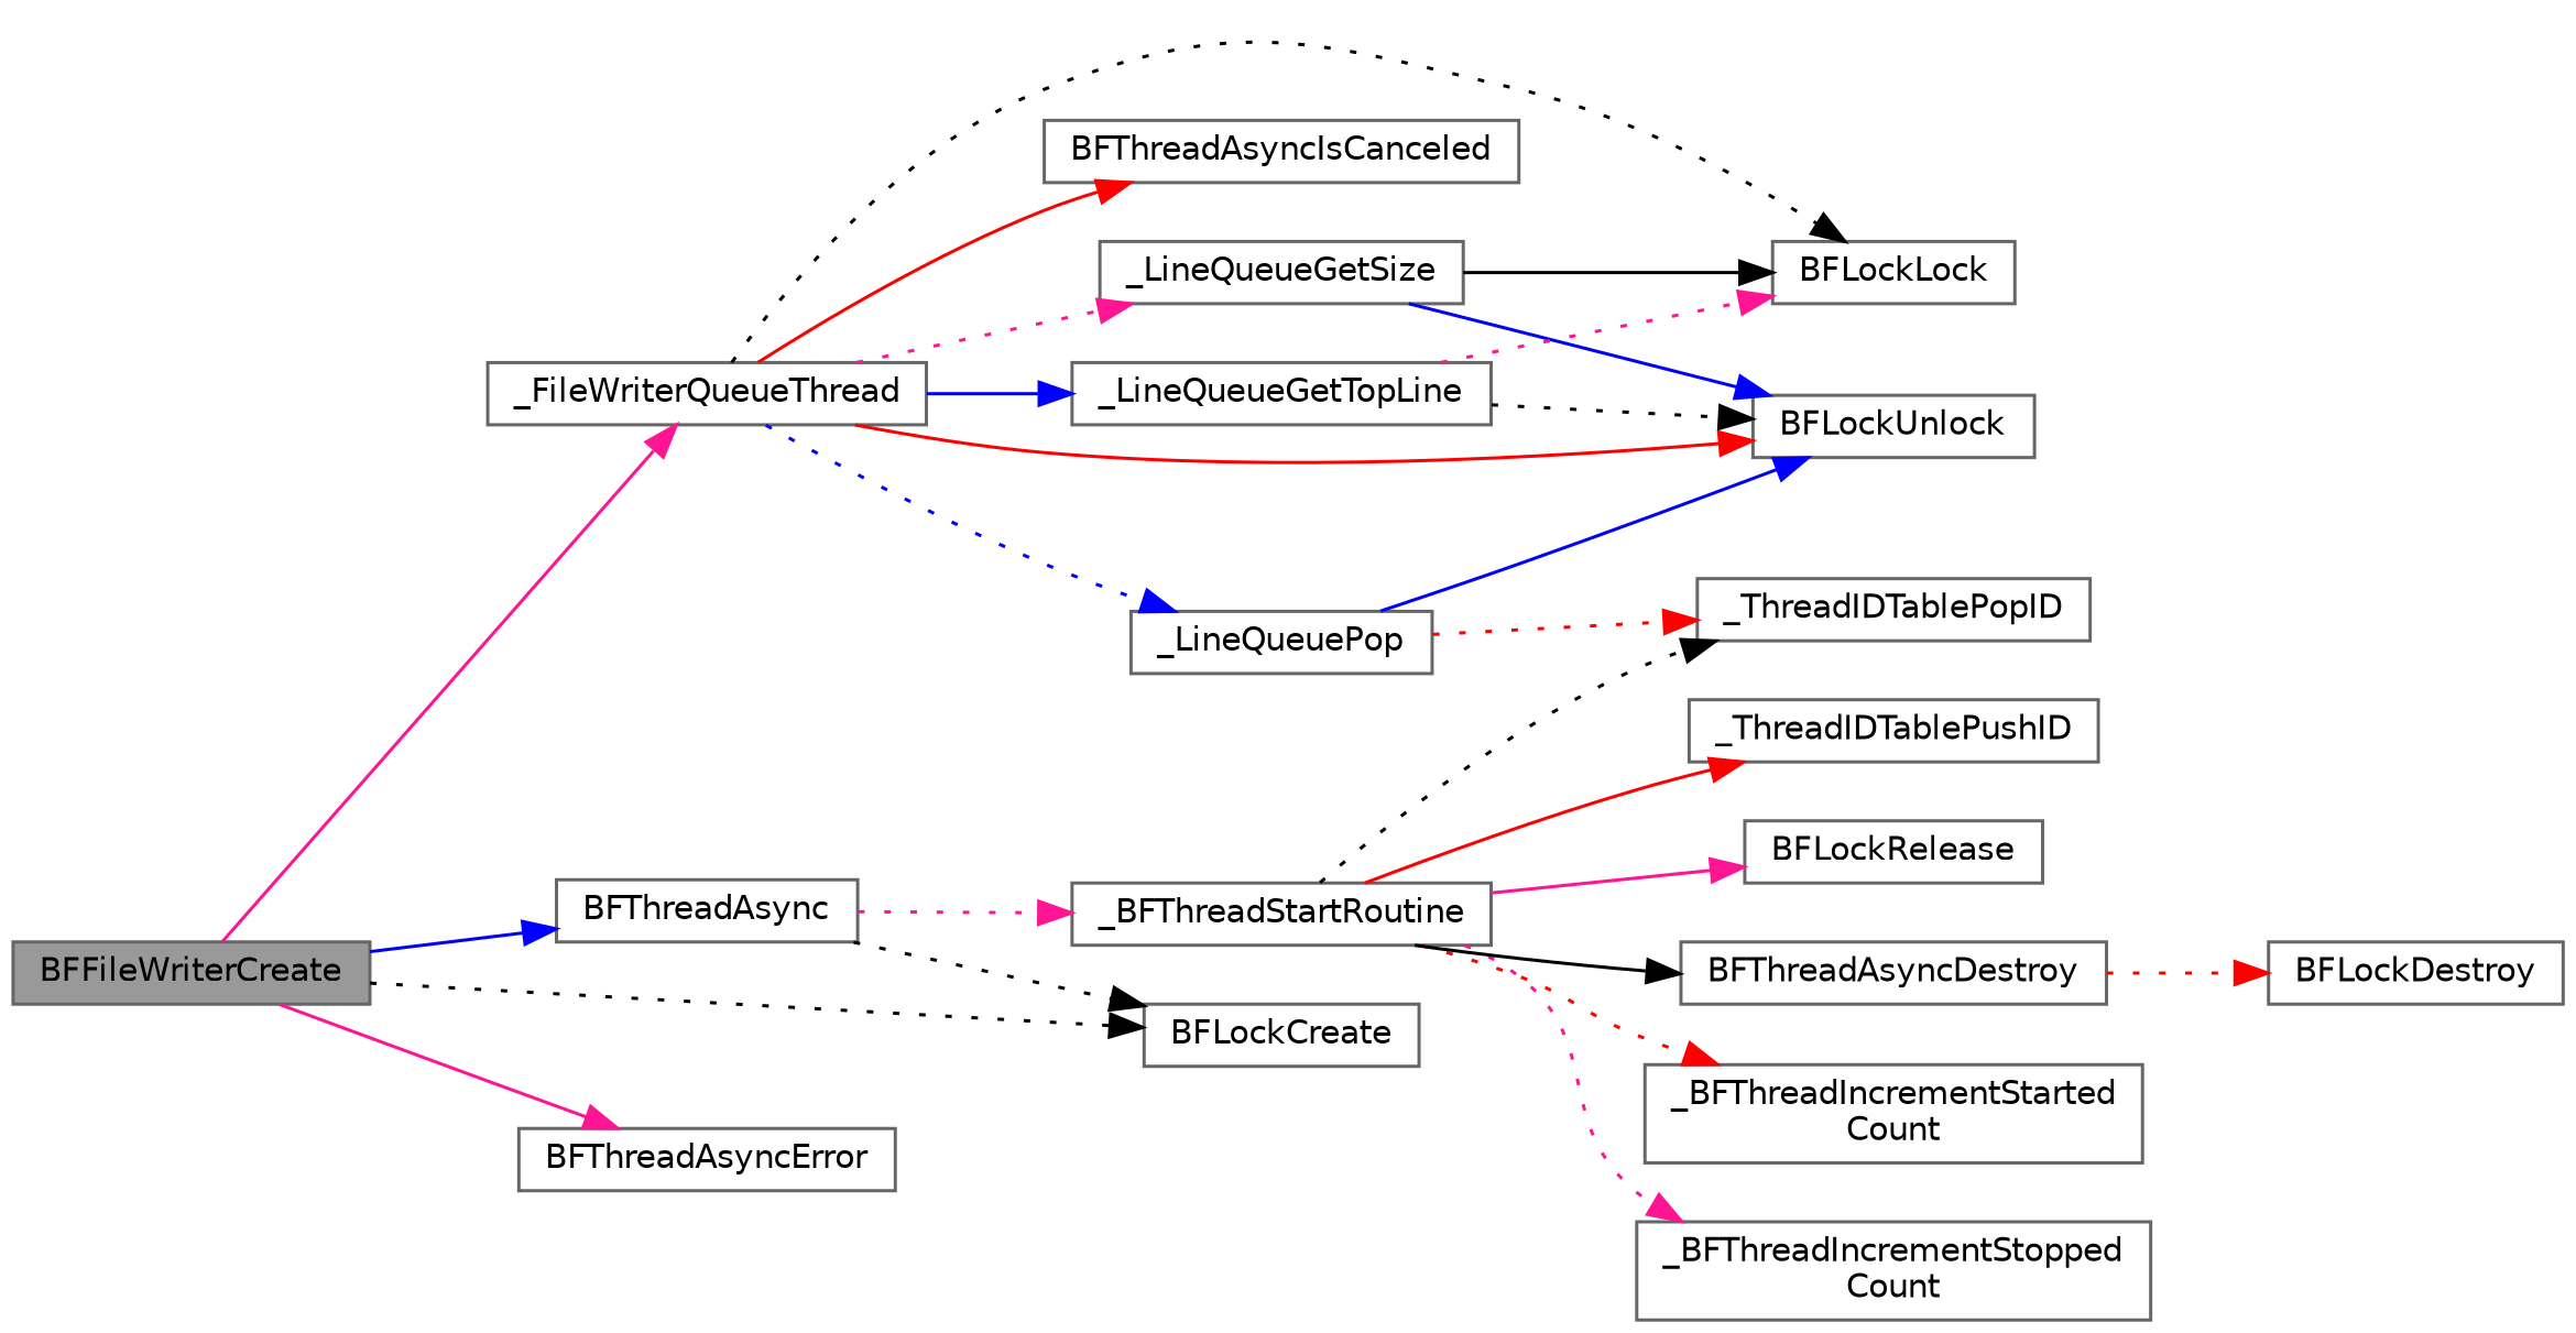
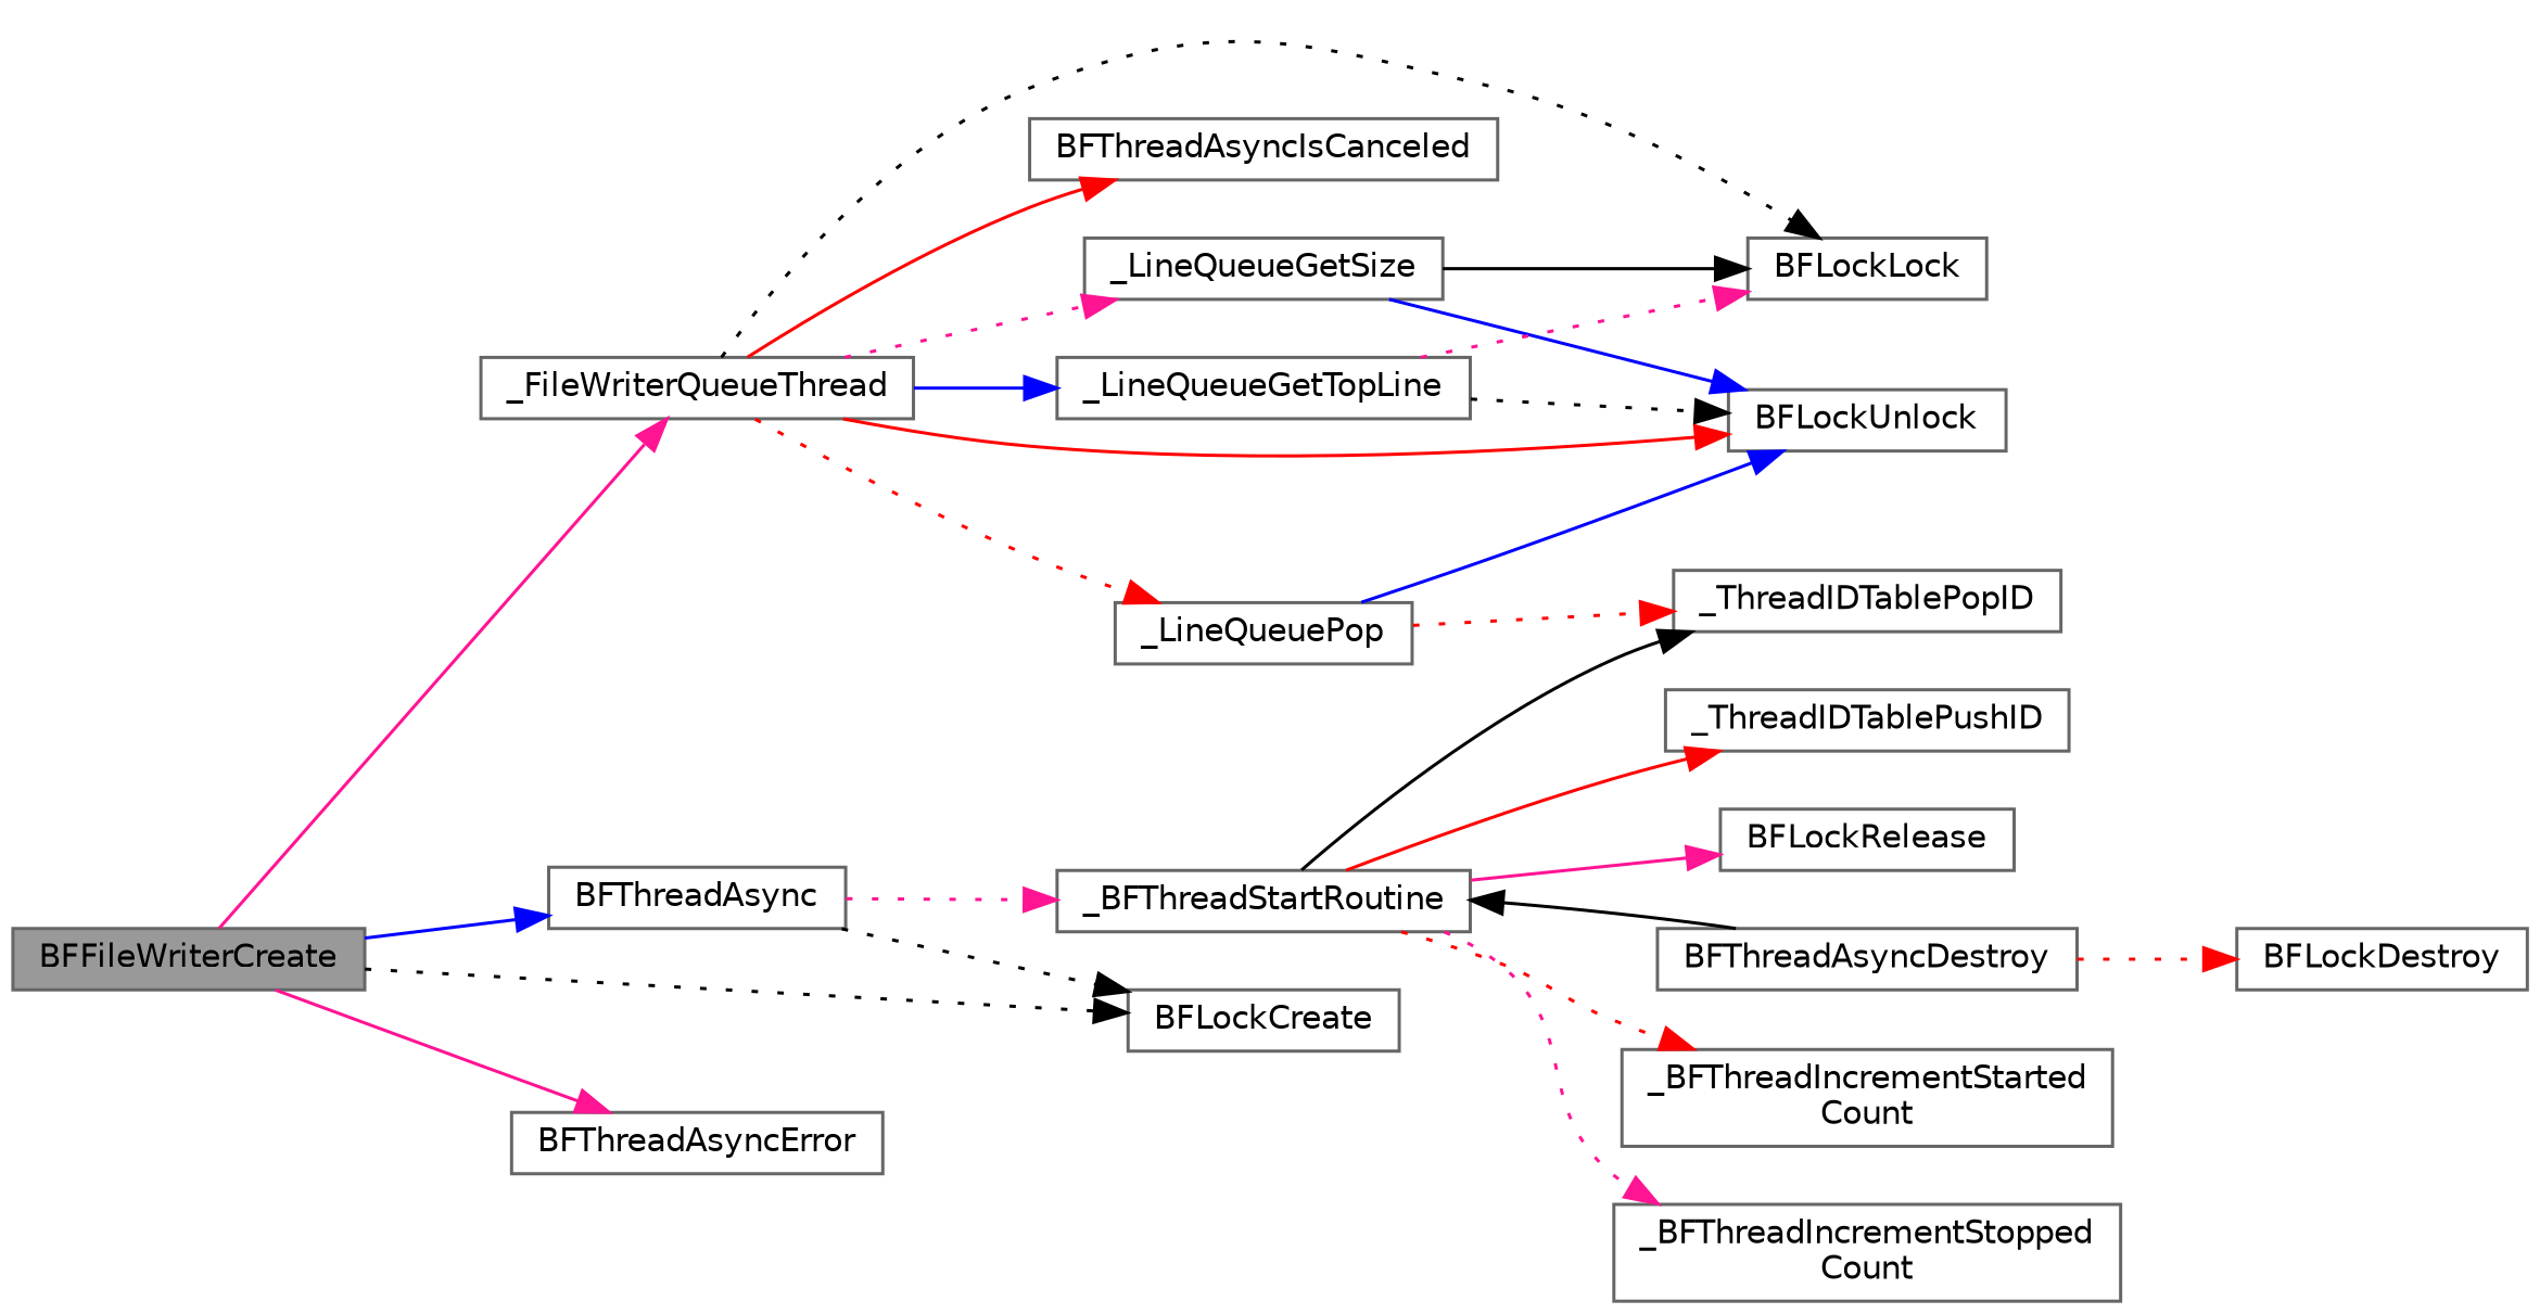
  digraph {
    rankdir=LR
    node [color=grey40 fillcolor=white fontname=Helvetica fontsize=10 shape=box style=filled]
    edge [color=deeppink fontname=Helvetica fontsize=10 labelfontname=Helvetica labelfontsize=10 style=dotted]
    n1 [color=gray40 fillcolor=grey60 fontcolor=black height=0.2 label=BFFileWriterCreate width=0.4]
    n2 [height=0.2 label=_FileWriterQueueThread width=0.4]
    n3 [height=0.2 label=BFLockCreate width=0.4]
    n4 [height=0.2 label=BFThreadAsync width=0.4]
    n5 [height=0.2 label=BFThreadAsyncError width=0.4]
    n6 [height=0.2 label=_LineQueueGetSize width=0.4]
    n7 [height=0.2 label=BFLockLock width=0.4]
    n8 [height=0.2 label=BFLockUnlock width=0.4]
    n9 [height=0.2 label=_LineQueueGetTopLine width=0.4]
    n10 [height=0.2 label=_LineQueuePop width=0.4]
    n11 [height=0.2 label=BFThreadAsyncIsCanceled width=0.4]
    n12 [height=0.2 label=_BFThreadStartRoutine width=0.4]
    n13 [height=0.2 label=_ThreadIDTablePopID width=0.4]
    n14 [height=0.2 label="_BFThreadIncrementStarted\lCount" width=0.4]
    n15 [height=0.2 label="_BFThreadIncrementStopped\lCount" width=0.4]
    n16 [height=0.2 label=_ThreadIDTablePushID width=0.4]
    n17 [height=0.2 label=BFLockRelease width=0.4]
    n18 [height=0.2 label=BFThreadAsyncDestroy width=0.4]
    n19 [height=0.2 label=BFLockDestroy width=0.4]
    n1 -> n2 [style=solid]
    n1 -> n3 [color=black]
    n1 -> n4 [color=blue style=solid]
    n1 -> n5 [style=solid]
    n2 -> n6
    n2 -> n7 [color=black]
    n2 -> n8 [color=red style=solid]
    n2 -> n9 [color=blue style=solid]
-   n2 -> n10 [color=blue]
+   n2 -> n10 [color=red]
    n2 -> n11 [color=red style=solid]
    n4 -> n3 [color=black]
    n4 -> n12
    n6 -> n7 [color=black style=solid]
    n6 -> n8 [color=blue style=solid]
    n9 -> n7
    n9 -> n8 [color=black]
    n10 -> n8 [color=blue style=solid]
    n10 -> n13 [color=red]
-   n12 -> n13 [color=black]
+   n12 -> n13 [color=black style=solid]
    n12 -> n14 [color=red]
    n12 -> n15
    n12 -> n16 [color=red style=solid]
    n12 -> n17 [style=solid]
-   n12 -> n18 [color=black style=solid]
+   n18 -> n12 [color=black style=solid]
    n18 -> n19 [color=red]
  }
